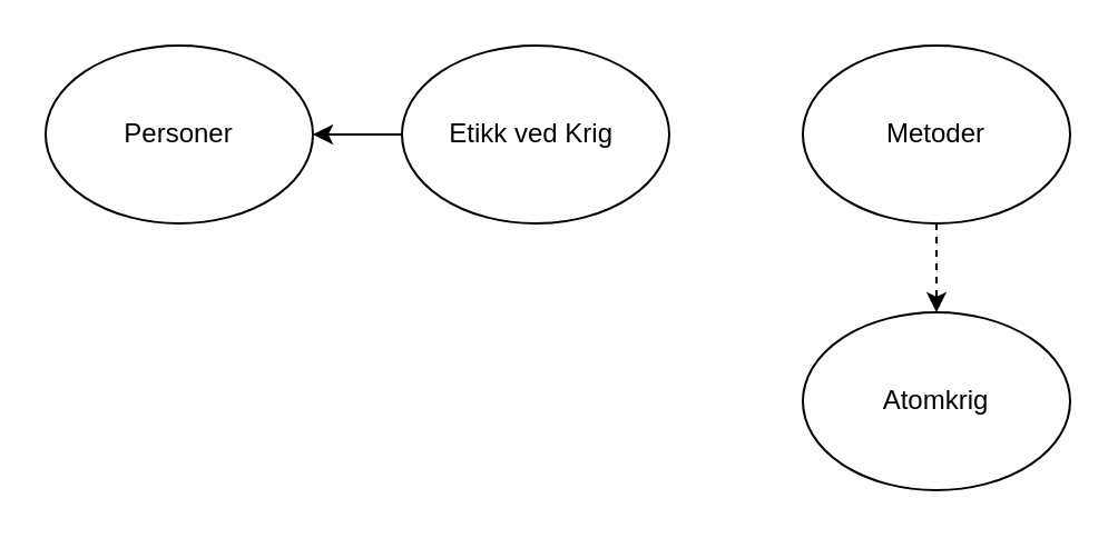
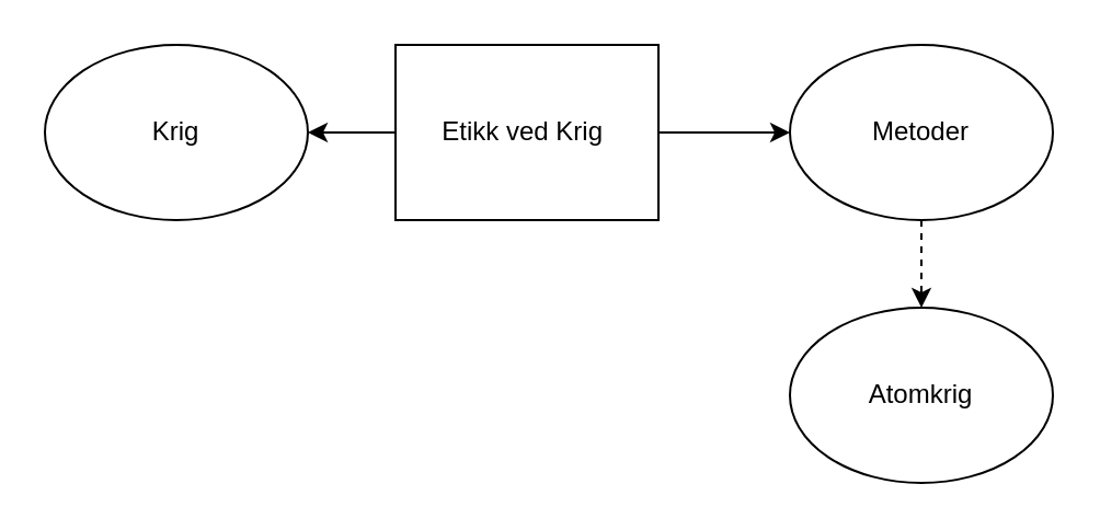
  <mxCell id="0" />
  <mxCell id="1" parent="0" />
  <mxCell id="2" value="" style="edgeStyle=orthogonalEdgeStyle;rounded=0;orthogonalLoop=1;jettySize=auto;html=1;" edge="1" parent="1" source="4" target="5"><mxGeometry relative="1" as="geometry" /></mxCell>
- <mxCell id="4" value="Etikk ved Krig&amp;nbsp;" style="ellipse;whiteSpace=wrap;html=1;" parent="1" vertex="1"><mxGeometry x="180" y="20" width="120" height="80" as="geometry" /></mxCell>
- <mxCell id="5" value="Personer" style="ellipse;whiteSpace=wrap;html=1;" parent="1" vertex="1"><mxGeometry x="20" y="20" width="120" height="80" as="geometry" /></mxCell>
+ <mxCell id="3" value="" style="edgeStyle=orthogonalEdgeStyle;rounded=0;orthogonalLoop=1;jettySize=auto;html=1;" edge="1" parent="1" source="4" target="7"><mxGeometry relative="1" as="geometry" /></mxCell>
+ <mxCell id="4" value="Etikk ved Krig&amp;nbsp;" style="whiteSpace=wrap;html=1;rounded=0;" parent="1" vertex="1"><mxGeometry x="180" y="20" width="120" height="80" as="geometry" /></mxCell>
+ <mxCell id="5" value="Krig" style="ellipse;whiteSpace=wrap;html=1;" parent="1" vertex="1"><mxGeometry x="20" y="20" width="120" height="80" as="geometry" /></mxCell>
  <mxCell id="6" value="" style="edgeStyle=orthogonalEdgeStyle;rounded=0;orthogonalLoop=1;jettySize=auto;html=1;dashed=1;" edge="1" parent="1" source="7" target="8"><mxGeometry relative="1" as="geometry" /></mxCell>
  <mxCell id="7" value="Metoder" style="ellipse;whiteSpace=wrap;html=1;" parent="1" vertex="1"><mxGeometry x="360" y="20" width="120" height="80" as="geometry" /></mxCell>
  <mxCell id="8" value="Atomkrig" style="ellipse;whiteSpace=wrap;html=1;" parent="1" vertex="1"><mxGeometry x="360" y="140" width="120" height="80" as="geometry" /></mxCell>
